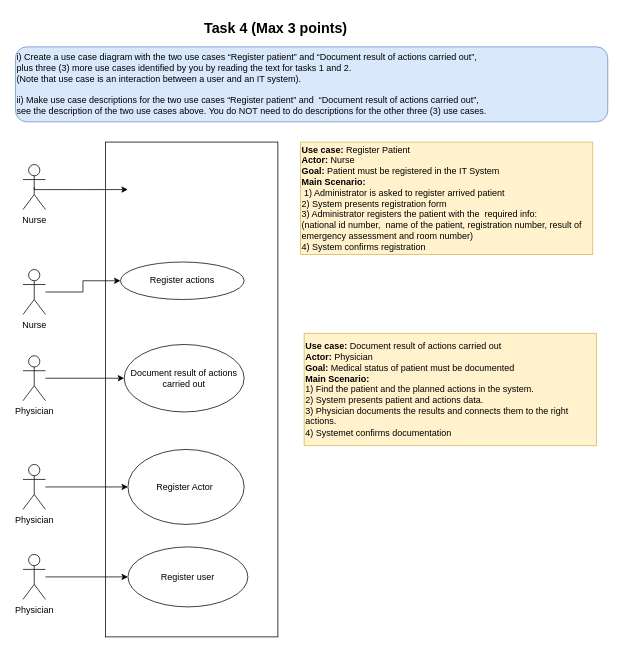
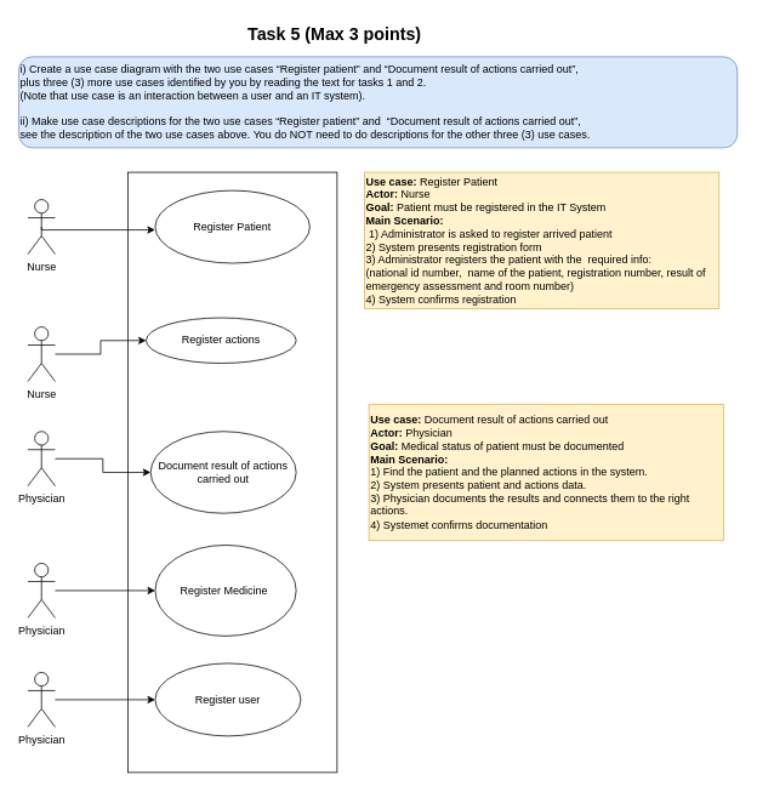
  <mxCell id="0" />
  <mxCell id="1" parent="0" />
  <mxCell id="2" value="Nurse" style="shape=umlActor;verticalLabelPosition=bottom;labelBackgroundColor=#ffffff;verticalAlign=top;html=1;outlineConnect=0;" parent="1" vertex="1"><mxGeometry x="30" y="219" width="30" height="60" as="geometry" /></mxCell>
  <mxCell id="3" value="" style="rounded=0;whiteSpace=wrap;html=1;" parent="1" vertex="1"><mxGeometry x="140" y="189" width="230" height="660" as="geometry" /></mxCell>
+ <mxCell id="4" value="Register Patient" style="ellipse;whiteSpace=wrap;html=1;" parent="1" vertex="1"><mxGeometry x="170" y="209" width="170" height="80" as="geometry" /></mxCell>
  <mxCell id="5" style="edgeStyle=orthogonalEdgeStyle;rounded=0;orthogonalLoop=1;jettySize=auto;html=1;exitX=0.5;exitY=0.5;exitDx=0;exitDy=0;exitPerimeter=0;entryX=0.13;entryY=0.096;entryDx=0;entryDy=0;entryPerimeter=0;" parent="1" source="2" target="3" edge="1"><mxGeometry relative="1" as="geometry"><Array as="points"><mxPoint x="45" y="252" /></Array></mxGeometry></mxCell>
  <mxCell id="6" value="&lt;b&gt;Use case:&lt;/b&gt; Register Patient&lt;br&gt;&lt;b&gt;Actor: &lt;/b&gt;Nurse&lt;br&gt;&lt;b&gt;Goal:&lt;/b&gt;&amp;nbsp;Patient must be registered in the IT System&lt;br&gt;&lt;b&gt;Main Scenario:&lt;/b&gt;&lt;br&gt;&amp;nbsp;1) Administrator is asked to register arrived patient&lt;br&gt;2) System presents registration form&lt;br&gt;3) Administrator registers the patient with the&amp;nbsp; required info:&lt;br&gt;(national id number,&amp;nbsp;&amp;nbsp;name of the patient, registration number, result of emergency assessment and room number)&lt;br&gt;4) System confirms registration&amp;nbsp;" style="rounded=0;whiteSpace=wrap;html=1;fillColor=#fff2cc;strokeColor=#d6b656;align=left;comic=0;glass=0;" parent="1" vertex="1"><mxGeometry x="400" y="189" width="390" height="150" as="geometry" /></mxCell>
  <mxCell id="7" style="edgeStyle=orthogonalEdgeStyle;rounded=0;orthogonalLoop=1;jettySize=auto;html=1;" parent="1" source="8" target="9" edge="1"><mxGeometry relative="1" as="geometry" /></mxCell>
  <mxCell id="8" value="Physician" style="shape=umlActor;verticalLabelPosition=bottom;labelBackgroundColor=#ffffff;verticalAlign=top;html=1;outlineConnect=0;rounded=0;glass=0;comic=0;" parent="1" vertex="1"><mxGeometry x="30" y="474" width="30" height="60" as="geometry" /></mxCell>
- <mxCell id="9" value="Document result of actions carried out" style="ellipse;whiteSpace=wrap;html=1;rounded=0;glass=0;comic=0;" parent="1" vertex="1"><mxGeometry x="165" y="459" width="160" height="90" as="geometry" /></mxCell>
+ <mxCell id="9" value="Document result of actions carried out" style="ellipse;whiteSpace=wrap;html=1;rounded=0;glass=0;comic=0;" parent="1" vertex="1"><mxGeometry x="165" y="474" width="160" height="90" as="geometry" /></mxCell>
  <mxCell id="10" value="&lt;b&gt;Use case:&lt;/b&gt; Document result of actions carried out&lt;br&gt;&lt;b&gt;Actor: &lt;/b&gt;Physician&lt;br&gt;&lt;b&gt;Goal:&lt;/b&gt;&amp;nbsp;Medical status of patient must be documented&lt;br&gt;&lt;b&gt;Main Scenario:&lt;/b&gt;&lt;br&gt;1) Find the patient and the planned actions in the system.&lt;br&gt;2) System presents patient and actions data.&lt;br&gt;3) Physician documents the results and connects them to the right actions.&lt;br&gt;4) Systemet confirms documentation" style="rounded=0;whiteSpace=wrap;html=1;fillColor=#fff2cc;strokeColor=#d6b656;align=left;comic=0;glass=0;" parent="1" vertex="1"><mxGeometry x="405" y="444" width="390" height="150" as="geometry" /></mxCell>
  <mxCell id="11" style="edgeStyle=orthogonalEdgeStyle;rounded=0;orthogonalLoop=1;jettySize=auto;html=1;" parent="1" source="12" target="13" edge="1"><mxGeometry relative="1" as="geometry" /></mxCell>
  <mxCell id="12" value="Physician" style="shape=umlActor;verticalLabelPosition=bottom;labelBackgroundColor=#ffffff;verticalAlign=top;html=1;outlineConnect=0;rounded=0;glass=0;comic=0;" parent="1" vertex="1"><mxGeometry x="30" y="619" width="30" height="60" as="geometry" /></mxCell>
- <mxCell id="13" value="Register Actor&amp;nbsp;" style="ellipse;whiteSpace=wrap;html=1;rounded=0;glass=0;comic=0;" parent="1" vertex="1"><mxGeometry x="170" y="599" width="155" height="100" as="geometry" /></mxCell>
+ <mxCell id="13" value="Register Medicine&amp;nbsp;" style="ellipse;whiteSpace=wrap;html=1;rounded=0;glass=0;comic=0;" parent="1" vertex="1"><mxGeometry x="170" y="599" width="155" height="100" as="geometry" /></mxCell>
  <mxCell id="14" style="edgeStyle=orthogonalEdgeStyle;rounded=0;orthogonalLoop=1;jettySize=auto;html=1;" parent="1" source="15" target="16" edge="1"><mxGeometry relative="1" as="geometry" /></mxCell>
  <mxCell id="15" value="Physician" style="shape=umlActor;verticalLabelPosition=bottom;labelBackgroundColor=#ffffff;verticalAlign=top;html=1;outlineConnect=0;rounded=0;glass=0;comic=0;" parent="1" vertex="1"><mxGeometry x="30" y="739" width="30" height="60" as="geometry" /></mxCell>
  <mxCell id="16" value="Register user" style="ellipse;whiteSpace=wrap;html=1;rounded=0;glass=0;comic=0;" parent="1" vertex="1"><mxGeometry x="170" y="729" width="160" height="80" as="geometry" /></mxCell>
  <mxCell id="17" style="edgeStyle=orthogonalEdgeStyle;rounded=0;orthogonalLoop=1;jettySize=auto;html=1;entryX=0;entryY=0.5;entryDx=0;entryDy=0;" parent="1" source="18" target="19" edge="1"><mxGeometry relative="1" as="geometry" /></mxCell>
  <mxCell id="18" value="Nurse" style="shape=umlActor;verticalLabelPosition=bottom;labelBackgroundColor=#ffffff;verticalAlign=top;html=1;outlineConnect=0;rounded=0;glass=0;comic=0;" parent="1" vertex="1"><mxGeometry x="30" y="359" width="30" height="60" as="geometry" /></mxCell>
  <mxCell id="19" value="Register actions" style="ellipse;whiteSpace=wrap;html=1;rounded=0;glass=0;comic=0;" parent="1" vertex="1"><mxGeometry x="160" y="349" width="165" height="50" as="geometry" /></mxCell>
- <mxCell id="20" value="&lt;font style=&quot;font-size: 19px&quot;&gt;&lt;b&gt;Task 4 (Max 3 points)&lt;/b&gt;&lt;/font&gt;" style="text;html=1;" vertex="1" parent="1"><mxGeometry x="270" y="20" width="140" height="30" as="geometry" /></mxCell>
+ <mxCell id="20" value="&lt;font style=&quot;font-size: 19px&quot;&gt;&lt;b&gt;Task 5 (Max 3 points)&lt;/b&gt;&lt;/font&gt;" style="text;html=1;" vertex="1" parent="1"><mxGeometry x="270" y="20" width="140" height="30" as="geometry" /></mxCell>
  <mxCell id="21" value="i) Create a use case diagram with the two use cases “Register patient” and “Document result of actions carried out”,&amp;nbsp;&lt;br&gt;plus three (3) more use cases identified by you by reading the text for tasks 1 and 2.&amp;nbsp;&lt;br&gt;(Note that use case is an interaction between a user and an IT system).&lt;br&gt;&lt;br&gt;&lt;div&gt;ii) Make use case descriptions for the two use cases “Register patient” and&amp;nbsp;&amp;nbsp;&lt;span&gt;“Document result of actions carried out”,&amp;nbsp;&lt;/span&gt;&lt;/div&gt;&lt;div&gt;see the description of the two use cases above.&amp;nbsp;&lt;span&gt;You do NOT need to do descriptions&amp;nbsp;&lt;/span&gt;&lt;span&gt;for the other three (3) use cases.&lt;/span&gt;&lt;/div&gt;" style="rounded=1;whiteSpace=wrap;html=1;align=left;fillColor=#dae8fc;strokeColor=#6c8ebf;" vertex="1" parent="1"><mxGeometry x="20" y="62" width="790" height="100" as="geometry" /></mxCell>
